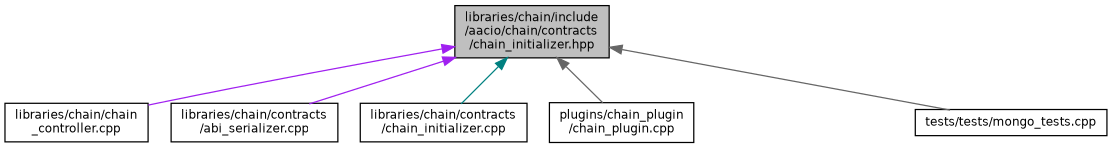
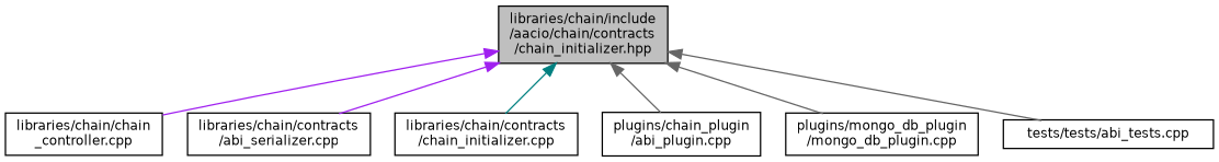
  digraph {
    node [color=black fillcolor=white fontname=Helvetica fontsize=10 shape=record style=filled]
    edge [color=gray40 dir=back fontname=Helvetica fontsize=10 labelfontname=Helvetica labelfontsize=10 style=solid]
    n1 [fillcolor=grey75 fontcolor=black height=0.2 label="libraries/chain/include\l/aacio/chain/contracts\l/chain_initializer.hpp" width=0.4]
    n2 [height=0.2 label="libraries/chain/chain\l_controller.cpp" width=0.4]
    n3 [height=0.2 label="libraries/chain/contracts\l/abi_serializer.cpp" width=0.4]
    n4 [height=0.2 label="libraries/chain/contracts\l/chain_initializer.cpp" width=0.4]
-   n5 [height=0.2 label="plugins/chain_plugin\l/chain_plugin.cpp" width=0.4]
-   n7 [height=0.2 label="tests/tests/mongo_tests.cpp" width=0.4]
+   n5 [height=0.2 label="plugins/chain_plugin\l/abi_plugin.cpp" width=0.4]
+   n6 [height=0.2 label="plugins/mongo_db_plugin\l/mongo_db_plugin.cpp" width=0.4]
+   n7 [height=0.2 label="tests/tests/abi_tests.cpp" width=0.4]
    n1 -> n2 [color=purple]
    n1 -> n3 [color=purple]
    n1 -> n4 [color=teal]
    n1 -> n5
+   n1 -> n6
    n1 -> n7
  }
